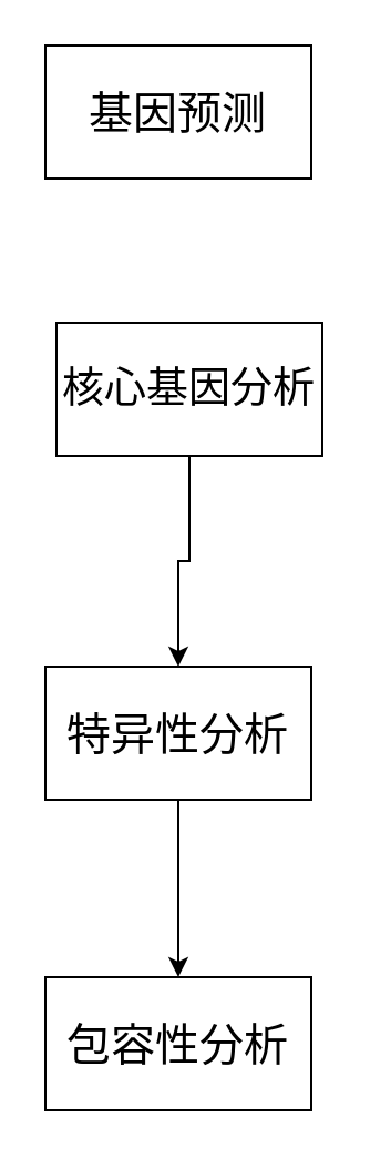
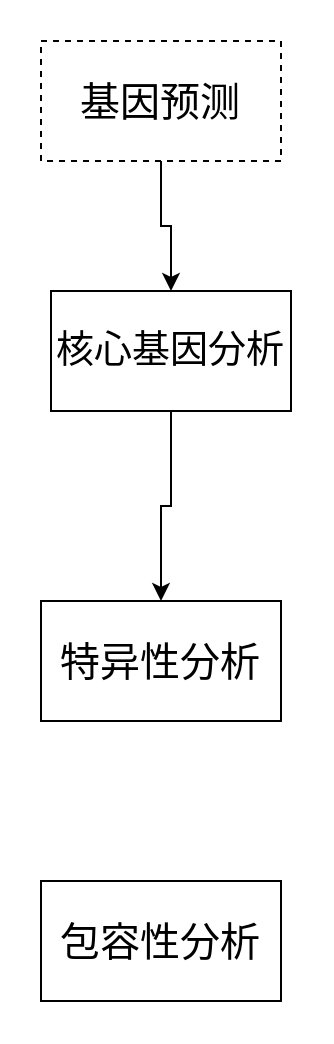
  <mxCell id="0" />
  <mxCell id="1" parent="0" />
- <mxCell id="3" value="&lt;font style=&quot;font-size: 20px;&quot;&gt;基因预测&lt;/font&gt;" style="rounded=0;whiteSpace=wrap;html=1;fontSize=20;" vertex="1" parent="1"><mxGeometry x="20" y="20" width="120" height="60" as="geometry" /></mxCell>
+ <mxCell id="2" value="" style="edgeStyle=orthogonalEdgeStyle;rounded=0;orthogonalLoop=1;jettySize=auto;html=1;" edge="1" parent="1" source="3" target="5"><mxGeometry relative="1" as="geometry" /></mxCell>
+ <mxCell id="3" value="&lt;font style=&quot;font-size: 20px;&quot;&gt;基因预测&lt;/font&gt;" style="rounded=0;whiteSpace=wrap;html=1;fontSize=20;dashed=1;" vertex="1" parent="1"><mxGeometry x="20" y="20" width="120" height="60" as="geometry" /></mxCell>
  <mxCell id="4" value="" style="edgeStyle=orthogonalEdgeStyle;rounded=0;orthogonalLoop=1;jettySize=auto;html=1;" edge="1" parent="1" source="5" target="7"><mxGeometry relative="1" as="geometry" /></mxCell>
  <mxCell id="5" value="核心基因分析" style="rounded=0;whiteSpace=wrap;html=1;fontSize=19;" vertex="1" parent="1"><mxGeometry x="25" y="145" width="120" height="60" as="geometry" /></mxCell>
- <mxCell id="6" value="" style="edgeStyle=orthogonalEdgeStyle;rounded=0;orthogonalLoop=1;jettySize=auto;html=1;" edge="1" parent="1" source="7" target="8"><mxGeometry relative="1" as="geometry" /></mxCell>
  <mxCell id="7" value="&lt;font style=&quot;font-size: 20px;&quot;&gt;特异性分析&lt;/font&gt;" style="rounded=0;whiteSpace=wrap;html=1;fontSize=20;" vertex="1" parent="1"><mxGeometry x="20" y="300" width="120" height="60" as="geometry" /></mxCell>
  <mxCell id="8" value="包容性分析" style="rounded=0;whiteSpace=wrap;html=1;fontSize=20;" vertex="1" parent="1"><mxGeometry x="20" y="440" width="120" height="60" as="geometry" /></mxCell>
